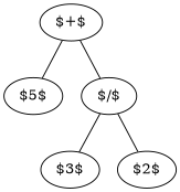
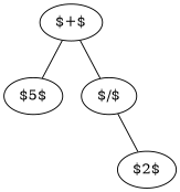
  graph {
    n1 [label="$+$"]
    n2 [label="$5$"]
    n3 [label="$/$"]
-   n4 [label="$3$"]
    n5 [label="$2$"]
    n1 -- n2
    n1 -- n3
-   n3 -- n4
    n3 -- n5
  }
